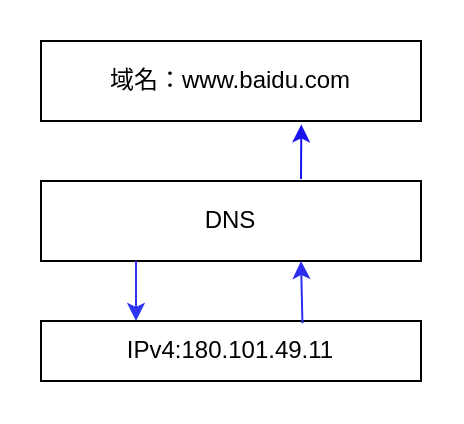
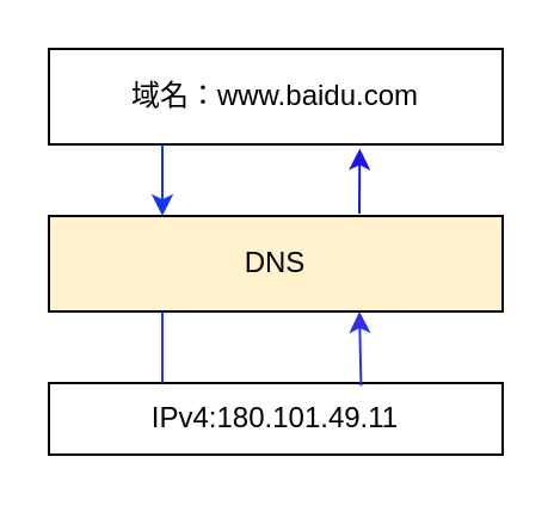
  <mxCell id="0" />
  <mxCell id="1" parent="0" />
  <mxCell id="2" value="域名：www.baidu.com" style="rounded=0;whiteSpace=wrap;html=1;" vertex="1" parent="1"><mxGeometry x="20" y="20" width="190" height="40" as="geometry" /></mxCell>
- <mxCell id="3" value="DNS" style="rounded=0;whiteSpace=wrap;html=1;" vertex="1" parent="1"><mxGeometry x="20" y="90" width="190" height="40" as="geometry" /></mxCell>
+ <mxCell id="3" value="DNS" style="rounded=0;whiteSpace=wrap;html=1;fillColor=#fff2cc;" vertex="1" parent="1"><mxGeometry x="20" y="90" width="190" height="40" as="geometry" /></mxCell>
  <mxCell id="4" value="IPv4:180.101.49.11" style="rounded=0;whiteSpace=wrap;html=1;" vertex="1" parent="1"><mxGeometry x="20" y="160" width="190" height="30" as="geometry" /></mxCell>
- <mxCell id="6" value="" style="endArrow=classic;html=1;entryX=0.25;entryY=0;entryDx=0;entryDy=0;exitX=0.25;exitY=1;exitDx=0;exitDy=0;strokeColor=#2E34F0;" edge="1" parent="1" source="3" target="4"><mxGeometry width="50" height="50" relative="1" as="geometry"><mxPoint x="240" y="260" as="sourcePoint" /><mxPoint x="290" y="210" as="targetPoint" /></mxGeometry></mxCell>
+ <mxCell id="5" value="" style="endArrow=classic;html=1;exitX=0.25;exitY=1;exitDx=0;exitDy=0;entryX=0.25;entryY=0;entryDx=0;entryDy=0;strokeColor=#1835F0;" edge="1" parent="1" source="2" target="3"><mxGeometry width="50" height="50" relative="1" as="geometry"><mxPoint x="-150" y="80" as="sourcePoint" /><mxPoint x="-150" y="140" as="targetPoint" /><Array as="points" /></mxGeometry></mxCell>
+ <mxCell id="6" value="" style="endArrow=none;html=1;entryX=0.25;entryY=0;entryDx=0;entryDy=0;exitX=0.25;exitY=1;exitDx=0;exitDy=0;strokeColor=#2E34F0;" edge="1" parent="1" source="3" target="4"><mxGeometry width="50" height="50" relative="1" as="geometry"><mxPoint x="240" y="260" as="sourcePoint" /><mxPoint x="290" y="210" as="targetPoint" /></mxGeometry></mxCell>
  <mxCell id="7" value="" style="endArrow=classic;html=1;exitX=0.688;exitY=0.036;exitDx=0;exitDy=0;exitPerimeter=0;strokeColor=#2E2EF0;" edge="1" parent="1" source="4"><mxGeometry width="50" height="50" relative="1" as="geometry"><mxPoint x="100" y="180" as="sourcePoint" /><mxPoint x="150" y="130" as="targetPoint" /></mxGeometry></mxCell>
  <mxCell id="8" value="" style="endArrow=classic;html=1;entryX=0.685;entryY=1.043;entryDx=0;entryDy=0;entryPerimeter=0;strokeColor=#1B13F0;" edge="1" parent="1" target="2"><mxGeometry width="50" height="50" relative="1" as="geometry"><mxPoint x="150" y="89" as="sourcePoint" /><mxPoint x="149" y="64" as="targetPoint" /></mxGeometry></mxCell>
